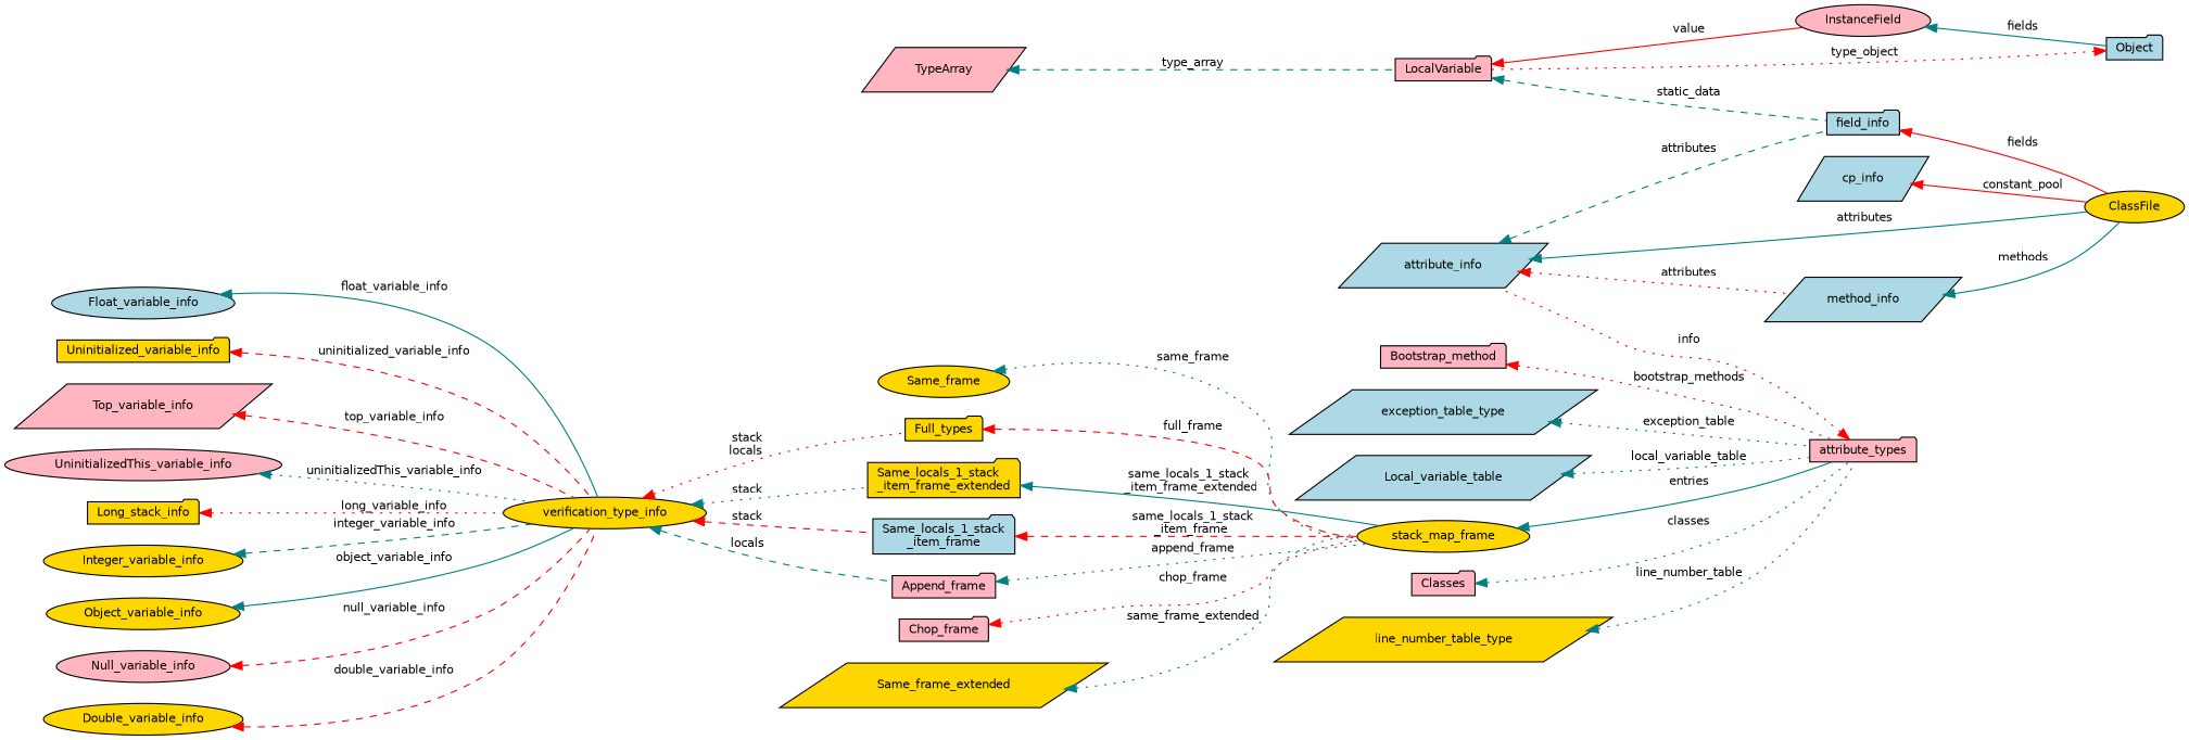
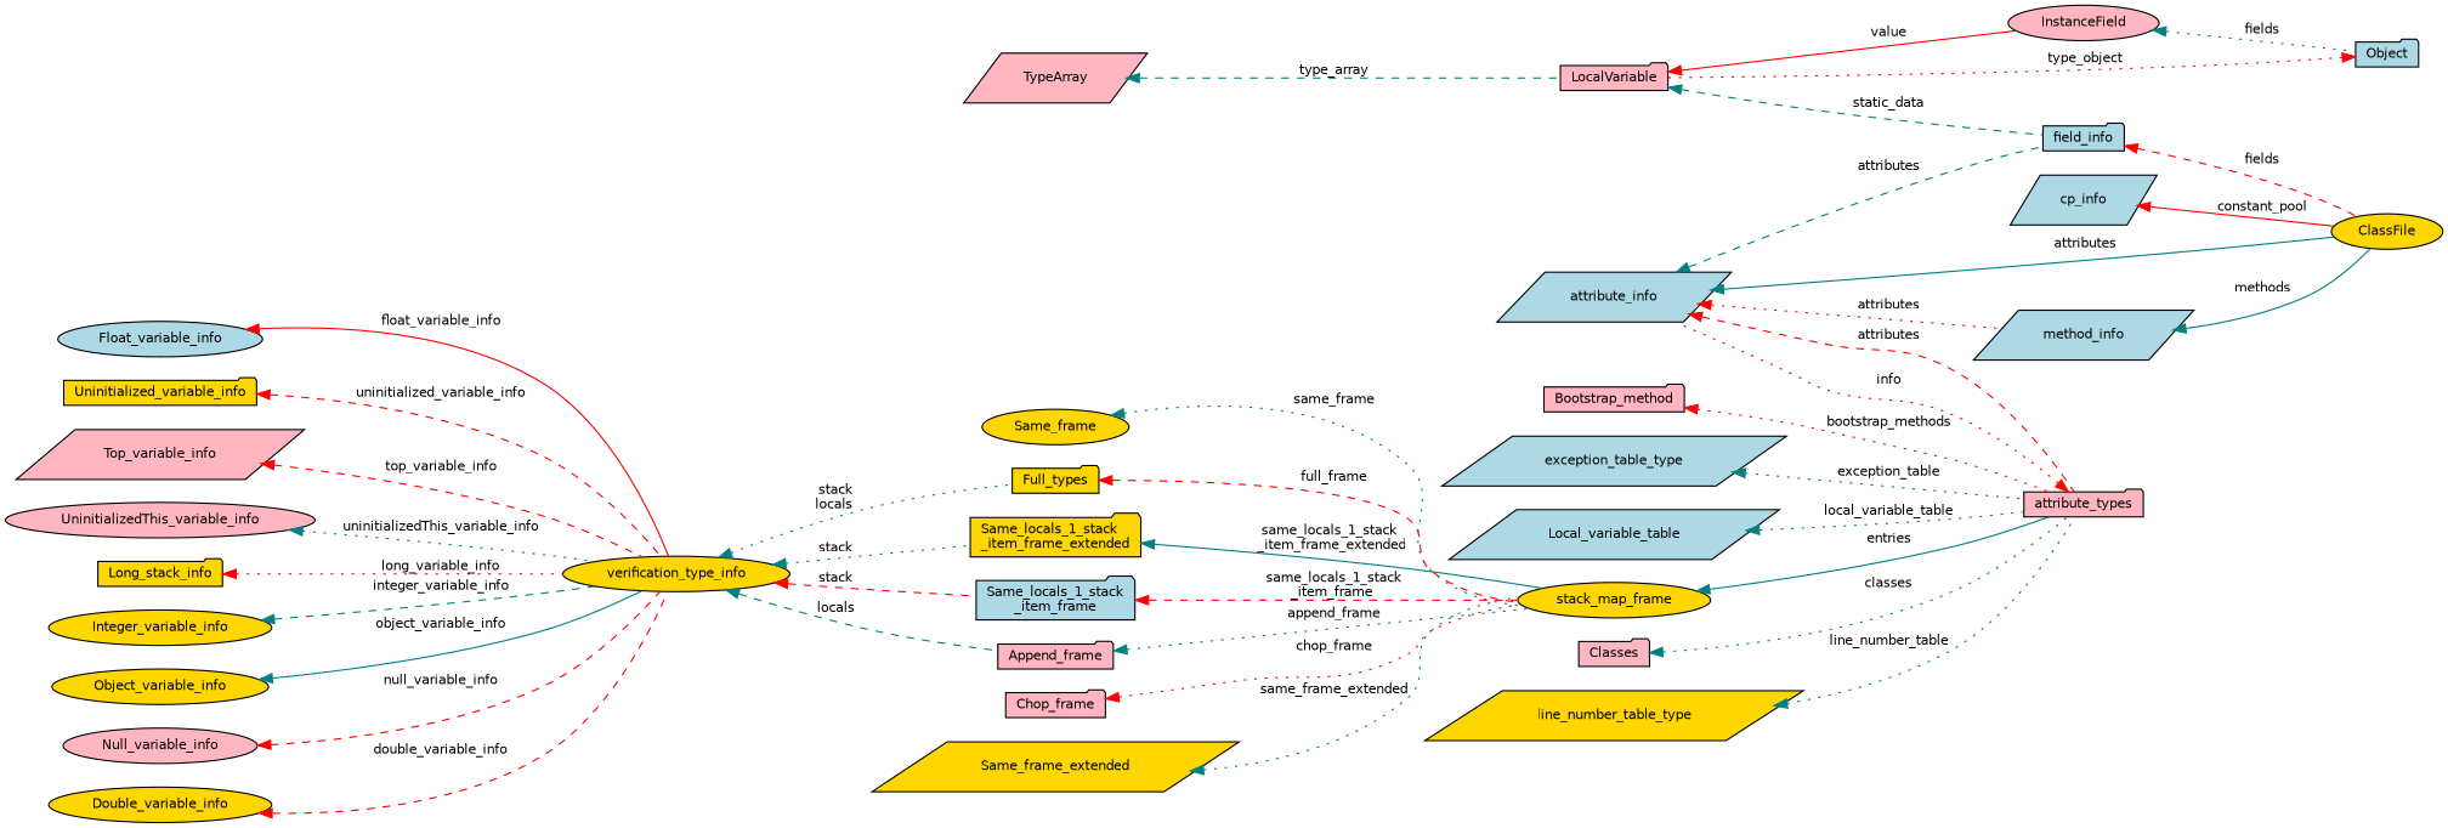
  digraph {
    rankdir=LR
    node [color=black fillcolor=gold fontname=Helvetica fontsize=10 shape=folder style=filled]
    edge [color=teal dir=back fontname=Helvetica fontsize=10 labelfontname=Helvetica labelfontsize=10 style=dotted]
    n1 [fontcolor=black height=0.2 label=ClassFile shape=ellipse width=0.4]
    n2 [fillcolor=lightblue height=0.2 label=field_info width=0.4]
    n3 [fillcolor=lightpink height=0.2 label=LocalVariable width=0.4]
    n4 [fillcolor=lightpink height=0.2 label=InstanceField shape=ellipse width=0.4]
    n5 [fillcolor=lightblue height=0.2 label=Object width=0.4]
    n6 [fillcolor=lightpink height=0.2 label=TypeArray shape=parallelogram width=0.4]
    n7 [fillcolor=lightblue height=0.2 label=attribute_info shape=parallelogram width=0.4]
    n8 [fillcolor=lightpink height=0.2 label=attribute_types width=0.4]
    n9 [fillcolor=lightblue height=0.2 label=method_info shape=parallelogram width=0.4]
    n10 [fillcolor=lightpink height=0.2 label=Bootstrap_method width=0.4]
    n11 [fillcolor=lightblue height=0.2 label=exception_table_type shape=parallelogram width=0.4]
    n12 [fillcolor=lightblue height=0.2 label=Local_variable_table shape=parallelogram width=0.4]
    n13 [height=0.2 label=stack_map_frame shape=ellipse width=0.4]
    n14 [height=0.2 label=Same_frame shape=ellipse width=0.4]
    n15 [height=0.2 label=Full_types width=0.4]
    n16 [height=0.2 label=verification_type_info shape=ellipse width=0.4]
    n17 [height=0.2 label="Same_locals_1_stack\l_item_frame_extended" width=0.4]
    n18 [fillcolor=lightblue height=0.2 label="Same_locals_1_stack\l_item_frame" width=0.4]
    n19 [fillcolor=lightpink height=0.2 label=Append_frame width=0.4]
    n20 [fillcolor=lightblue height=0.2 label=Float_variable_info shape=ellipse width=0.4]
    n21 [height=0.2 label=Uninitialized_variable_info width=0.4]
    n22 [fillcolor=lightpink height=0.2 label=Top_variable_info shape=parallelogram width=0.4]
    n23 [fillcolor=lightpink height=0.2 label=UninitializedThis_variable_info shape=ellipse width=0.4]
    n24 [height=0.2 label=Long_stack_info width=0.4]
    n25 [height=0.2 label=Integer_variable_info shape=ellipse width=0.4]
    n26 [height=0.2 label=Object_variable_info shape=ellipse width=0.4]
    n27 [fillcolor=lightpink height=0.2 label=Null_variable_info shape=ellipse width=0.4]
    n28 [height=0.2 label=Double_variable_info shape=ellipse width=0.4]
    n29 [fillcolor=lightpink height=0.2 label=Chop_frame width=0.4]
    n30 [height=0.2 label=Same_frame_extended shape=parallelogram width=0.4]
    n31 [fillcolor=lightpink height=0.2 label=Classes width=0.4]
    n32 [height=0.2 label=line_number_table_type shape=parallelogram width=0.4]
    n33 [fillcolor=lightblue height=0.2 label=cp_info shape=parallelogram width=0.4]
-   n2 -> n1 [color=red label=" fields" style=solid]
+   n2 -> n1 [color=red label=" fields" style=dashed]
    n3 -> n2 [label=" static_data" style=dashed]
    n3 -> n4 [color=red label=" value" style=solid]
-   n4 -> n5 [label=" fields" style=solid]
+   n4 -> n5 [label=" fields"]
    n5 -> n3 [color=red label=" type_object"]
    n6 -> n3 [label=" type_array" style=dashed]
    n7 -> n1 [label=" attributes" style=solid]
    n7 -> n2 [label=" attributes" style=dashed]
+   n7 -> n8 [color=red label=" attributes" style=dashed]
    n7 -> n9 [color=red label=" attributes"]
    n8 -> n7 [color=red label=" info"]
    n9 -> n1 [label=" methods" style=solid]
    n10 -> n8 [color=red label=" bootstrap_methods"]
    n11 -> n8 [label=" exception_table"]
    n12 -> n8 [label=" local_variable_table"]
    n13 -> n8 [label=" entries" style=solid]
    n14 -> n13 [label=" same_frame"]
    n15 -> n13 [color=red label=" full_frame" style=dashed]
-   n16 -> n15 [color=red label=" stack\nlocals"]
+   n16 -> n15 [label=" stack\nlocals"]
    n16 -> n17 [label=" stack"]
    n16 -> n18 [color=red label=" stack" style=dashed]
    n16 -> n19 [label=" locals" style=dashed]
    n17 -> n13 [label=" same_locals_1_stack\l_item_frame_extended" style=solid]
    n18 -> n13 [color=red label=" same_locals_1_stack\l_item_frame" style=dashed]
    n19 -> n13 [label=" append_frame"]
-   n20 -> n16 [label=" float_variable_info" style=solid]
+   n20 -> n16 [color=red label=" float_variable_info" style=solid]
    n21 -> n16 [color=red label=" uninitialized_variable_info" style=dashed]
    n22 -> n16 [color=red label=" top_variable_info" style=dashed]
    n23 -> n16 [label=" uninitializedThis_variable_info"]
    n24 -> n16 [color=red label=" long_variable_info"]
    n25 -> n16 [label=" integer_variable_info" style=dashed]
    n26 -> n16 [label=" object_variable_info" style=solid]
    n27 -> n16 [color=red label=" null_variable_info" style=dashed]
    n28 -> n16 [color=red label=" double_variable_info" style=dashed]
    n29 -> n13 [color=red label=" chop_frame"]
    n30 -> n13 [label=" same_frame_extended"]
    n31 -> n8 [label=" classes"]
    n32 -> n8 [label=" line_number_table"]
    n33 -> n1 [color=red label=" constant_pool" style=solid]
  }
